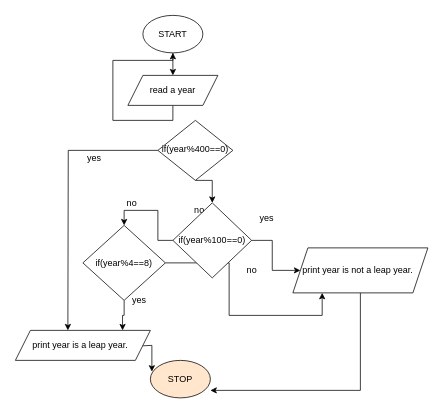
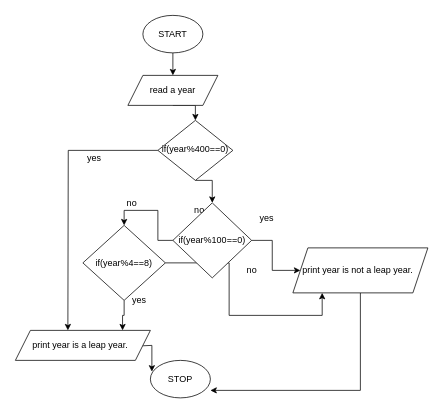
  <mxCell id="0" />
  <mxCell id="1" parent="0" />
  <mxCell id="2" style="edgeStyle=orthogonalEdgeStyle;rounded=0;orthogonalLoop=1;jettySize=auto;html=1;exitX=0;exitY=0.5;exitDx=0;exitDy=0;entryX=0;entryY=0.5;entryDx=0;entryDy=0;" edge="1" parent="1" source="4"><mxGeometry relative="1" as="geometry"><mxPoint x="90" y="440" as="targetPoint" /></mxGeometry></mxCell>
  <mxCell id="3" style="edgeStyle=orthogonalEdgeStyle;rounded=0;orthogonalLoop=1;jettySize=auto;html=1;exitX=0.5;exitY=1;exitDx=0;exitDy=0;entryX=0.5;entryY=0;entryDx=0;entryDy=0;" edge="1" parent="1" source="4" target="19"><mxGeometry relative="1" as="geometry" /></mxCell>
  <mxCell id="4" value="if(year%400==0)" style="rhombus;whiteSpace=wrap;html=1;shadow=0;fontFamily=Helvetica;fontSize=12;align=center;strokeWidth=1;spacing=6;spacingTop=-4;" vertex="1" parent="1"><mxGeometry x="210" y="160" width="100" height="80" as="geometry" /></mxCell>
  <mxCell id="5" style="edgeStyle=orthogonalEdgeStyle;rounded=0;orthogonalLoop=1;jettySize=auto;html=1;entryX=0.5;entryY=0;entryDx=0;entryDy=0;" edge="1" parent="1" source="6"><mxGeometry relative="1" as="geometry"><mxPoint x="230" y="100" as="targetPoint" /></mxGeometry></mxCell>
  <mxCell id="6" value="START" style="ellipse;whiteSpace=wrap;html=1;" vertex="1" parent="1"><mxGeometry x="190" y="20" width="80" height="50" as="geometry" /></mxCell>
- <mxCell id="7" value="STOP" style="ellipse;whiteSpace=wrap;html=1;fillColor=#ffe6cc;" vertex="1" parent="1"><mxGeometry x="200" y="480" width="80" height="50" as="geometry" /></mxCell>
- <mxCell id="8" style="edgeStyle=orthogonalEdgeStyle;rounded=0;orthogonalLoop=1;jettySize=auto;html=1;exitX=0.5;exitY=1;exitDx=0;exitDy=0;" edge="1" parent="1" source="9" target="6"><mxGeometry relative="1" as="geometry" /></mxCell>
+ <mxCell id="7" value="STOP" style="ellipse;whiteSpace=wrap;html=1;" vertex="1" parent="1"><mxGeometry x="200" y="480" width="80" height="50" as="geometry" /></mxCell>
+ <mxCell id="8" style="edgeStyle=orthogonalEdgeStyle;rounded=0;orthogonalLoop=1;jettySize=auto;html=1;exitX=0.5;exitY=1;exitDx=0;exitDy=0;entryX=0.5;entryY=0;entryDx=0;entryDy=0;" edge="1" parent="1" source="9" target="4"><mxGeometry relative="1" as="geometry" /></mxCell>
  <mxCell id="9" value="&lt;span&gt;read a year&lt;/span&gt;" style="shape=parallelogram;perimeter=parallelogramPerimeter;whiteSpace=wrap;html=1;fixedSize=1;" vertex="1" parent="1"><mxGeometry x="170" y="100" width="120" height="40" as="geometry" /></mxCell>
  <mxCell id="10" style="edgeStyle=orthogonalEdgeStyle;rounded=0;orthogonalLoop=1;jettySize=auto;html=1;exitX=0.5;exitY=1;exitDx=0;exitDy=0;entryX=1;entryY=0.8;entryDx=0;entryDy=0;entryPerimeter=0;" edge="1" parent="1" source="11" target="7"><mxGeometry relative="1" as="geometry" /></mxCell>
  <mxCell id="11" value="&lt;span&gt;print year is not a leap year.&amp;nbsp;&amp;nbsp;&lt;/span&gt;" style="shape=parallelogram;perimeter=parallelogramPerimeter;whiteSpace=wrap;html=1;fixedSize=1;" vertex="1" parent="1"><mxGeometry x="390" y="330" width="180" height="60" as="geometry" /></mxCell>
  <mxCell id="12" value="no" style="text;html=1;align=center;verticalAlign=middle;resizable=0;points=[];autosize=1;" vertex="1" parent="1"><mxGeometry x="250" y="270" width="30" height="20" as="geometry" /></mxCell>
  <mxCell id="13" value="yes" style="text;html=1;align=center;verticalAlign=middle;resizable=0;points=[];autosize=1;" vertex="1" parent="1"><mxGeometry x="110" y="200" width="30" height="20" as="geometry" /></mxCell>
  <mxCell id="14" style="edgeStyle=orthogonalEdgeStyle;rounded=0;orthogonalLoop=1;jettySize=auto;html=1;exitX=1;exitY=0.5;exitDx=0;exitDy=0;entryX=0.217;entryY=1;entryDx=0;entryDy=0;entryPerimeter=0;" edge="1" parent="1" source="16" target="11"><mxGeometry relative="1" as="geometry" /></mxCell>
  <mxCell id="15" style="edgeStyle=orthogonalEdgeStyle;rounded=0;orthogonalLoop=1;jettySize=auto;html=1;exitX=0.5;exitY=1;exitDx=0;exitDy=0;entryX=0.794;entryY=0;entryDx=0;entryDy=0;entryPerimeter=0;" edge="1" parent="1" source="16" target="25"><mxGeometry relative="1" as="geometry" /></mxCell>
  <mxCell id="16" value="if(year%4==8)" style="rhombus;whiteSpace=wrap;html=1;" vertex="1" parent="1"><mxGeometry x="110" y="300" width="110" height="100" as="geometry" /></mxCell>
  <mxCell id="17" style="edgeStyle=orthogonalEdgeStyle;rounded=0;orthogonalLoop=1;jettySize=auto;html=1;exitX=0;exitY=0.5;exitDx=0;exitDy=0;entryX=0.5;entryY=0;entryDx=0;entryDy=0;" edge="1" parent="1" source="19" target="16"><mxGeometry relative="1" as="geometry" /></mxCell>
  <mxCell id="18" style="edgeStyle=orthogonalEdgeStyle;rounded=0;orthogonalLoop=1;jettySize=auto;html=1;exitX=1;exitY=0.5;exitDx=0;exitDy=0;" edge="1" parent="1" source="19" target="11"><mxGeometry relative="1" as="geometry" /></mxCell>
  <mxCell id="19" value="&lt;span&gt;if(year%100==0)&lt;/span&gt;" style="rhombus;whiteSpace=wrap;html=1;" vertex="1" parent="1"><mxGeometry x="230" y="270" width="105" height="100" as="geometry" /></mxCell>
  <mxCell id="20" style="edgeStyle=orthogonalEdgeStyle;rounded=0;orthogonalLoop=1;jettySize=auto;html=1;exitX=0.5;exitY=1;exitDx=0;exitDy=0;entryX=0.025;entryY=0.3;entryDx=0;entryDy=0;entryPerimeter=0;" edge="1" parent="1" target="7"><mxGeometry relative="1" as="geometry"><mxPoint x="170" y="460" as="sourcePoint" /></mxGeometry></mxCell>
  <mxCell id="21" value="no" style="text;html=1;align=center;verticalAlign=middle;resizable=0;points=[];autosize=1;" vertex="1" parent="1"><mxGeometry x="320" y="350" width="30" height="20" as="geometry" /></mxCell>
  <mxCell id="22" value="yes" style="text;html=1;align=center;verticalAlign=middle;resizable=0;points=[];autosize=1;" vertex="1" parent="1"><mxGeometry x="170" y="390" width="30" height="20" as="geometry" /></mxCell>
  <mxCell id="23" value="yes" style="text;html=1;align=center;verticalAlign=middle;resizable=0;points=[];autosize=1;" vertex="1" parent="1"><mxGeometry x="340" y="280" width="30" height="20" as="geometry" /></mxCell>
  <mxCell id="24" value="no" style="text;html=1;align=center;verticalAlign=middle;resizable=0;points=[];autosize=1;" vertex="1" parent="1"><mxGeometry x="160" y="260" width="30" height="20" as="geometry" /></mxCell>
  <mxCell id="25" value="&lt;span&gt;print year is a leap year.&amp;nbsp;&amp;nbsp;&lt;/span&gt;" style="shape=parallelogram;perimeter=parallelogramPerimeter;whiteSpace=wrap;html=1;fixedSize=1;" vertex="1" parent="1"><mxGeometry x="20" y="440" width="180" height="40" as="geometry" /></mxCell>
